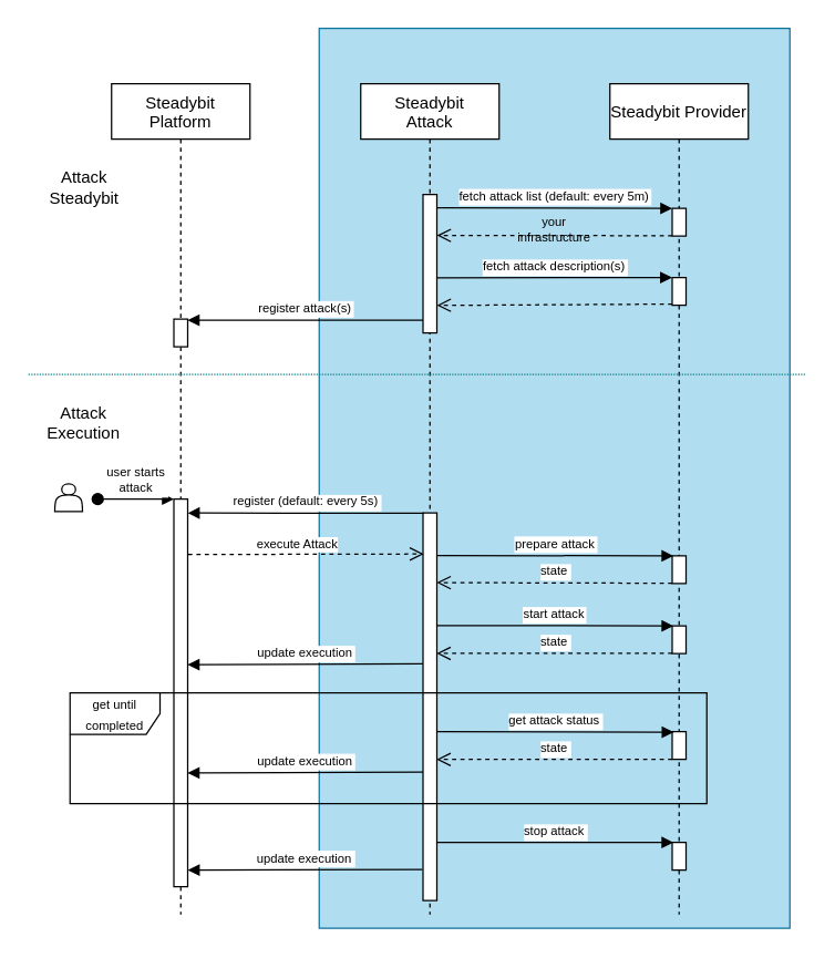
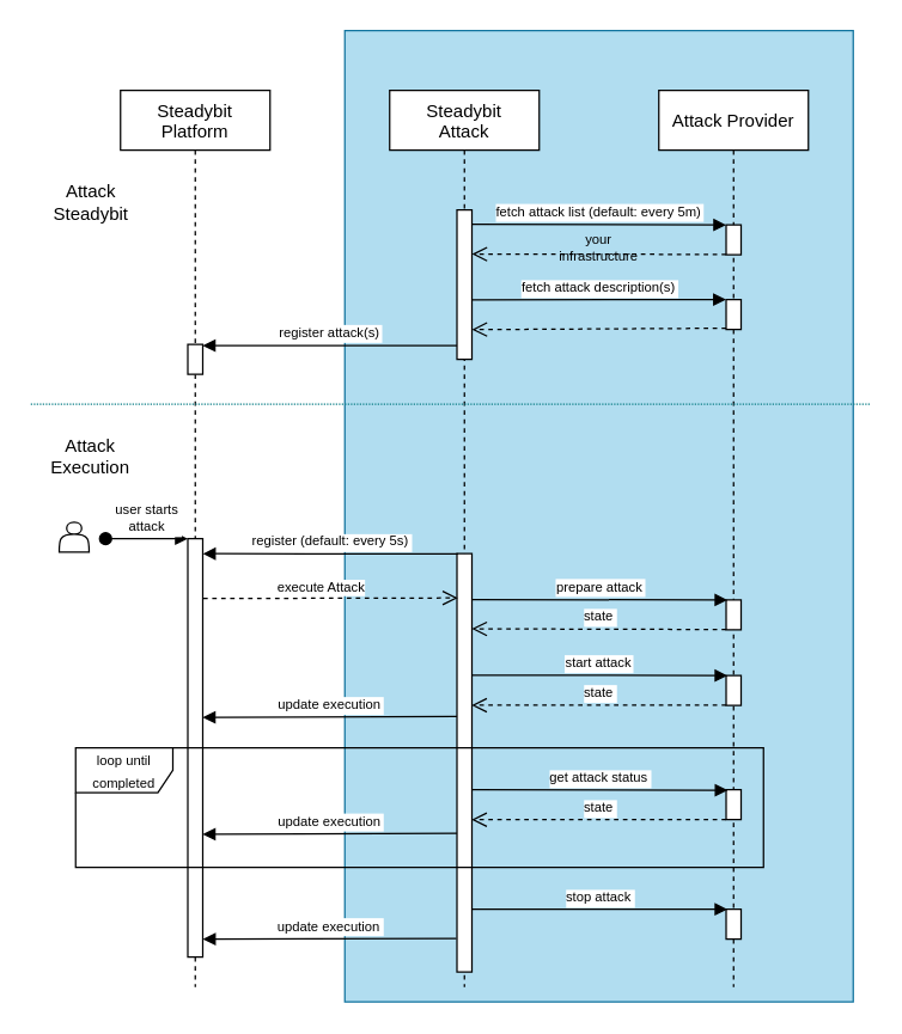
  <mxCell id="0" />
  <mxCell id="1" parent="0" />
  <mxCell id="2" value="" style="whiteSpace=wrap;html=1;labelBackgroundColor=#0000CC;fontSize=9;fillColor=#b1ddf0;strokeColor=#10739e;" parent="1" vertex="1"><mxGeometry x="230" y="20" width="340" height="650" as="geometry" /></mxCell>
  <mxCell id="3" value="Steadybit &#10;Platform" style="shape=umlLifeline;perimeter=lifelinePerimeter;container=1;collapsible=0;recursiveResize=0;rounded=0;shadow=0;strokeWidth=1;" parent="1" vertex="1"><mxGeometry x="80" y="60" width="100" height="600" as="geometry" /></mxCell>
  <mxCell id="4" value="" style="points=[];perimeter=orthogonalPerimeter;rounded=0;shadow=0;strokeWidth=1;" parent="3" vertex="1"><mxGeometry x="45" y="300" width="10" height="280" as="geometry" /></mxCell>
  <mxCell id="5" value="user starts&#10;attack" style="verticalAlign=bottom;startArrow=oval;endArrow=block;startSize=8;shadow=0;strokeWidth=1;fontSize=9;" parent="3" target="4" edge="1"><mxGeometry relative="1" as="geometry"><mxPoint x="-10" y="300" as="sourcePoint" /></mxGeometry></mxCell>
  <mxCell id="6" value="" style="points=[];perimeter=orthogonalPerimeter;rounded=0;shadow=0;strokeWidth=1;" parent="3" vertex="1"><mxGeometry x="45" y="170" width="10" height="20" as="geometry" /></mxCell>
  <mxCell id="7" value="Steadybit&#10;Attack" style="shape=umlLifeline;perimeter=lifelinePerimeter;container=1;collapsible=0;recursiveResize=0;rounded=0;shadow=0;strokeWidth=1;" parent="1" vertex="1"><mxGeometry x="260" y="60" width="100" height="600" as="geometry" /></mxCell>
  <mxCell id="8" value="" style="points=[];perimeter=orthogonalPerimeter;rounded=0;shadow=0;strokeWidth=1;" parent="7" vertex="1"><mxGeometry x="45" y="80" width="10" height="100" as="geometry" /></mxCell>
  <mxCell id="9" value="" style="points=[];perimeter=orthogonalPerimeter;rounded=0;shadow=0;strokeWidth=1;fillColor=default;" parent="7" vertex="1"><mxGeometry x="45" y="310" width="10" height="280" as="geometry" /></mxCell>
  <mxCell id="10" value="fetch attack list (default: every 5m)" style="verticalAlign=bottom;endArrow=block;shadow=0;strokeWidth=1;entryX=0;entryY=0.004;entryDx=0;entryDy=0;entryPerimeter=0;exitX=1;exitY=0.095;exitDx=0;exitDy=0;exitPerimeter=0;fontSize=9;" parent="1" source="8" target="12" edge="1"><mxGeometry relative="1" as="geometry"><mxPoint x="340" y="150" as="sourcePoint" /><mxPoint x="480" y="150" as="targetPoint" /><Array as="points" /></mxGeometry></mxCell>
- <mxCell id="11" value="Steadybit Provider" style="shape=umlLifeline;perimeter=lifelinePerimeter;container=1;collapsible=0;recursiveResize=0;rounded=0;shadow=0;strokeWidth=1;" parent="1" vertex="1"><mxGeometry x="440" y="60" width="100" height="600" as="geometry" /></mxCell>
+ <mxCell id="11" value="Attack Provider" style="shape=umlLifeline;perimeter=lifelinePerimeter;container=1;collapsible=0;recursiveResize=0;rounded=0;shadow=0;strokeWidth=1;" parent="1" vertex="1"><mxGeometry x="440" y="60" width="100" height="600" as="geometry" /></mxCell>
  <mxCell id="12" value="" style="points=[];perimeter=orthogonalPerimeter;rounded=0;shadow=0;strokeWidth=1;" parent="11" vertex="1"><mxGeometry x="45" y="90" width="10" height="20" as="geometry" /></mxCell>
  <mxCell id="13" value="" style="points=[];perimeter=orthogonalPerimeter;rounded=0;shadow=0;strokeWidth=1;" parent="11" vertex="1"><mxGeometry x="45" y="140" width="10" height="20" as="geometry" /></mxCell>
  <mxCell id="14" value="" style="points=[];perimeter=orthogonalPerimeter;rounded=0;shadow=0;strokeWidth=1;" parent="11" vertex="1"><mxGeometry x="45" y="341" width="10" height="20" as="geometry" /></mxCell>
  <mxCell id="15" value="" style="points=[];perimeter=orthogonalPerimeter;rounded=0;shadow=0;strokeWidth=1;" parent="11" vertex="1"><mxGeometry x="45" y="391.6" width="10" height="20" as="geometry" /></mxCell>
  <mxCell id="16" value="" style="points=[];perimeter=orthogonalPerimeter;rounded=0;shadow=0;strokeWidth=1;" parent="11" vertex="1"><mxGeometry x="45" y="548" width="10" height="20" as="geometry" /></mxCell>
  <mxCell id="17" value="" style="verticalAlign=bottom;endArrow=open;dashed=1;endSize=8;shadow=0;strokeWidth=1;exitX=-0.001;exitY=0.987;exitDx=0;exitDy=0;exitPerimeter=0;entryX=1.005;entryY=0.296;entryDx=0;entryDy=0;entryPerimeter=0;" parent="1" source="12" target="8" edge="1"><mxGeometry relative="1" as="geometry"><mxPoint x="340" y="171" as="targetPoint" /><mxPoint x="480" y="170" as="sourcePoint" /><Array as="points" /></mxGeometry></mxCell>
  <mxCell id="18" value="fetch attack description(s)" style="verticalAlign=bottom;endArrow=block;shadow=0;strokeWidth=1;entryX=-0.015;entryY=-0.001;entryDx=0;entryDy=0;entryPerimeter=0;exitX=0.996;exitY=0.602;exitDx=0;exitDy=0;exitPerimeter=0;fontSize=9;" parent="1" source="8" target="13" edge="1"><mxGeometry relative="1" as="geometry"><mxPoint x="290" y="200" as="sourcePoint" /><mxPoint x="490" y="200" as="targetPoint" /><Array as="points" /></mxGeometry></mxCell>
  <mxCell id="19" value="" style="verticalAlign=bottom;endArrow=open;dashed=1;endSize=8;shadow=0;strokeWidth=1;exitX=0;exitY=0.958;exitDx=0;exitDy=0;exitPerimeter=0;entryX=1.004;entryY=0.801;entryDx=0;entryDy=0;entryPerimeter=0;" parent="1" source="13" target="8" edge="1"><mxGeometry relative="1" as="geometry"><mxPoint x="320" y="220" as="targetPoint" /><mxPoint x="493" y="220" as="sourcePoint" /><Array as="points" /></mxGeometry></mxCell>
  <mxCell id="20" value="register attack(s)" style="verticalAlign=bottom;endArrow=block;shadow=0;strokeWidth=1;exitX=0;exitY=0.908;exitDx=0;exitDy=0;exitPerimeter=0;fontSize=9;" parent="1" source="8" target="6" edge="1"><mxGeometry relative="1" as="geometry"><mxPoint x="305" y="210" as="sourcePoint" /><mxPoint x="504.85" y="209.98" as="targetPoint" /><Array as="points" /></mxGeometry></mxCell>
  <mxCell id="21" value="" style="shape=actor;whiteSpace=wrap;html=1;" parent="1" vertex="1"><mxGeometry x="39" y="349" width="20" height="20" as="geometry" /></mxCell>
  <mxCell id="22" value="" style="endArrow=none;dashed=1;html=1;rounded=0;fontSize=7;fillColor=#b0e3e6;strokeColor=#0e8088;dashPattern=1 1;" parent="1" edge="1"><mxGeometry width="50" height="50" relative="1" as="geometry"><mxPoint x="20" y="270" as="sourcePoint" /><mxPoint x="581" y="270" as="targetPoint" /></mxGeometry></mxCell>
  <mxCell id="23" value="&lt;font style=&quot;font-size: 12px;&quot;&gt;Attack Steadybit&lt;/font&gt;" style="text;html=1;strokeColor=none;fillColor=none;align=center;verticalAlign=middle;whiteSpace=wrap;rounded=0;fontSize=10;" parent="1" vertex="1"><mxGeometry x="21" y="120" width="79" height="30" as="geometry" /></mxCell>
  <mxCell id="24" value="&lt;font style=&quot;font-size: 12px;&quot;&gt;Attack Execution&lt;/font&gt;" style="text;html=1;strokeColor=none;fillColor=none;align=center;verticalAlign=middle;whiteSpace=wrap;rounded=0;fontSize=10;" parent="1" vertex="1"><mxGeometry x="20" y="290" width="80" height="30" as="geometry" /></mxCell>
  <mxCell id="25" value="register (default: every 5s)" style="verticalAlign=bottom;endArrow=block;shadow=0;strokeWidth=1;fontSize=9;exitX=0.055;exitY=0.001;exitDx=0;exitDy=0;exitPerimeter=0;entryX=1.013;entryY=0.036;entryDx=0;entryDy=0;entryPerimeter=0;" parent="1" source="9" target="4" edge="1"><mxGeometry relative="1" as="geometry"><mxPoint x="210" y="400" as="sourcePoint" /><mxPoint x="140" y="370" as="targetPoint" /><Array as="points" /></mxGeometry></mxCell>
  <mxCell id="26" value="prepare attack" style="verticalAlign=bottom;endArrow=block;shadow=0;strokeWidth=1;fontSize=9;entryX=0.087;entryY=0.003;entryDx=0;entryDy=0;entryPerimeter=0;exitX=0.964;exitY=0.054;exitDx=0;exitDy=0;exitPerimeter=0;" parent="1" target="14" edge="1"><mxGeometry relative="1" as="geometry"><mxPoint x="314.64" y="400.72" as="sourcePoint" /><mxPoint x="376.72" y="442" as="targetPoint" /><Array as="points" /></mxGeometry></mxCell>
  <mxCell id="27" value="state" style="verticalAlign=bottom;endArrow=open;dashed=1;endSize=8;shadow=0;strokeWidth=1;exitX=0;exitY=0.99;exitDx=0;exitDy=0;exitPerimeter=0;entryX=0.993;entryY=0.163;entryDx=0;entryDy=0;entryPerimeter=0;fontSize=9;" parent="1" source="14" edge="1"><mxGeometry relative="1" as="geometry"><mxPoint x="314.93" y="420.34" as="targetPoint" /><mxPoint x="479.96" y="420.53" as="sourcePoint" /><Array as="points" /><mxPoint as="offset" /></mxGeometry></mxCell>
  <mxCell id="28" value="update execution" style="verticalAlign=bottom;endArrow=block;shadow=0;strokeWidth=1;fontSize=9;entryX=1.013;entryY=0.85;entryDx=0;entryDy=0;entryPerimeter=0;exitX=-0.047;exitY=0.92;exitDx=0;exitDy=0;exitPerimeter=0;" parent="1" edge="1" source="9"><mxGeometry relative="1" as="geometry"><mxPoint x="300" y="628" as="sourcePoint" /><mxPoint x="135.13" y="628" as="targetPoint" /><Array as="points" /></mxGeometry></mxCell>
  <mxCell id="29" value="update execution" style="verticalAlign=bottom;endArrow=block;shadow=0;strokeWidth=1;fontSize=9;exitX=-0.003;exitY=0.5;exitDx=0;exitDy=0;exitPerimeter=0;entryX=1;entryY=0.503;entryDx=0;entryDy=0;entryPerimeter=0;" parent="1" edge="1"><mxGeometry relative="1" as="geometry"><mxPoint x="304.97" y="479" as="sourcePoint" /><mxPoint x="135" y="479.6" as="targetPoint" /><Array as="points" /></mxGeometry></mxCell>
  <mxCell id="30" value="state" style="verticalAlign=bottom;endArrow=open;dashed=1;endSize=8;shadow=0;strokeWidth=1;exitX=0;exitY=0.99;exitDx=0;exitDy=0;exitPerimeter=0;entryX=0.984;entryY=0.447;entryDx=0;entryDy=0;entryPerimeter=0;fontSize=9;" parent="1" source="15" edge="1"><mxGeometry relative="1" as="geometry"><mxPoint x="314.84" y="471.46" as="targetPoint" /><mxPoint x="479.96" y="471.13" as="sourcePoint" /><Array as="points" /><mxPoint as="offset" /></mxGeometry></mxCell>
  <mxCell id="31" value="start attack" style="verticalAlign=bottom;endArrow=block;shadow=0;strokeWidth=1;fontSize=9;entryX=0.087;entryY=0.003;entryDx=0;entryDy=0;entryPerimeter=0;exitX=0.996;exitY=0.335;exitDx=0;exitDy=0;exitPerimeter=0;" parent="1" target="15" edge="1"><mxGeometry relative="1" as="geometry"><mxPoint x="314.96" y="451.3" as="sourcePoint" /><mxPoint x="376.72" y="492.6" as="targetPoint" /><Array as="points" /></mxGeometry></mxCell>
  <mxCell id="32" value="" style="verticalAlign=bottom;endArrow=open;dashed=1;endSize=8;shadow=0;strokeWidth=1;entryX=0.053;entryY=0.106;entryDx=0;entryDy=0;entryPerimeter=0;exitX=1.033;exitY=0.143;exitDx=0;exitDy=0;exitPerimeter=0;" parent="1" source="4" target="9" edge="1"><mxGeometry relative="1" as="geometry"><mxPoint x="325.04" y="230.1" as="targetPoint" /><mxPoint x="140" y="400" as="sourcePoint" /><Array as="points" /></mxGeometry></mxCell>
  <mxCell id="33" value="execute Attack" style="edgeLabel;html=1;align=center;verticalAlign=middle;resizable=0;points=[];fontSize=9;" parent="32" vertex="1" connectable="0"><mxGeometry x="0.11" y="-1" relative="1" as="geometry"><mxPoint x="-16" y="-8" as="offset" /></mxGeometry></mxCell>
  <mxCell id="34" value="your infrastructure" style="text;html=1;strokeColor=none;fillColor=none;align=center;verticalAlign=middle;whiteSpace=wrap;rounded=0;labelBackgroundColor=none;fontSize=9;" parent="1" vertex="1"><mxGeometry x="370" y="150" width="60" height="30" as="geometry" /></mxCell>
  <mxCell id="35" value="stop attack" style="verticalAlign=bottom;endArrow=block;shadow=0;strokeWidth=1;fontSize=9;entryX=0.087;entryY=0.003;entryDx=0;entryDy=0;entryPerimeter=0;" parent="1" target="16" edge="1" source="9"><mxGeometry relative="1" as="geometry"><mxPoint x="315" y="539.8" as="sourcePoint" /><mxPoint x="-123.28" y="501.4" as="targetPoint" /><Array as="points" /></mxGeometry></mxCell>
- <mxCell id="36" value="&lt;font style=&quot;font-size: 9px;&quot;&gt;get until completed&lt;/font&gt;" style="shape=umlFrame;whiteSpace=wrap;html=1;width=65;height=30;" vertex="1" parent="1"><mxGeometry x="50" y="500" width="460" height="80" as="geometry" /></mxCell>
+ <mxCell id="36" value="&lt;font style=&quot;font-size: 9px;&quot;&gt;loop until completed&lt;/font&gt;" style="shape=umlFrame;whiteSpace=wrap;html=1;width=65;height=30;" vertex="1" parent="1"><mxGeometry x="50" y="500" width="460" height="80" as="geometry" /></mxCell>
  <mxCell id="37" value="" style="points=[];perimeter=orthogonalPerimeter;rounded=0;shadow=0;strokeWidth=1;" vertex="1" parent="1"><mxGeometry x="485" y="528" width="10" height="20" as="geometry" /></mxCell>
  <mxCell id="38" value="get attack status" style="verticalAlign=bottom;endArrow=block;shadow=0;strokeWidth=1;fontSize=9;entryX=0.087;entryY=0.003;entryDx=0;entryDy=0;entryPerimeter=0;exitX=0.996;exitY=0.335;exitDx=0;exitDy=0;exitPerimeter=0;" edge="1" parent="1"><mxGeometry relative="1" as="geometry"><mxPoint x="315.09" y="528" as="sourcePoint" /><mxPoint x="486" y="528.36" as="targetPoint" /><Array as="points" /></mxGeometry></mxCell>
  <mxCell id="39" value="state" style="verticalAlign=bottom;endArrow=open;dashed=1;endSize=8;shadow=0;strokeWidth=1;exitX=0;exitY=0.99;exitDx=0;exitDy=0;exitPerimeter=0;entryX=0.984;entryY=0.447;entryDx=0;entryDy=0;entryPerimeter=0;fontSize=9;" edge="1" parent="1"><mxGeometry relative="1" as="geometry"><mxPoint x="314.84" y="548.06" as="targetPoint" /><mxPoint x="485" y="548" as="sourcePoint" /><Array as="points" /><mxPoint as="offset" /></mxGeometry></mxCell>
  <mxCell id="40" value="update execution" style="verticalAlign=bottom;endArrow=block;shadow=0;strokeWidth=1;fontSize=9;exitX=-0.003;exitY=0.5;exitDx=0;exitDy=0;exitPerimeter=0;entryX=1;entryY=0.503;entryDx=0;entryDy=0;entryPerimeter=0;" edge="1" parent="1"><mxGeometry relative="1" as="geometry"><mxPoint x="304.97" y="557.2" as="sourcePoint" /><mxPoint x="135" y="557.8" as="targetPoint" /><Array as="points" /></mxGeometry></mxCell>
